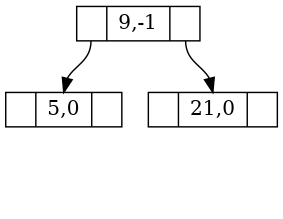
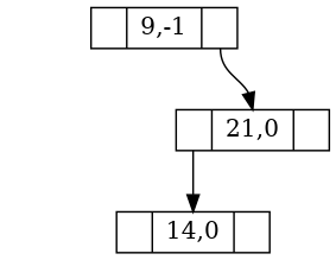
  digraph {
    node [shape=record]
    edge [headport=d tailport=l]
    n1 [height=.1 label="<l> | <d> 9,-1 | <r>"]
-   n2 [height=.1 label="<l> | <d> 5,0 | <r>"]
    n3 [height=.1 label="<l> | <d> 21,0 | <r>"]
-   n1 -> n2
+   n4 [height=.1 label="<l> | <d> 14,0 | <r>"]
    n1 -> n3 [tailport=r]
+   n3 -> n4
  }
